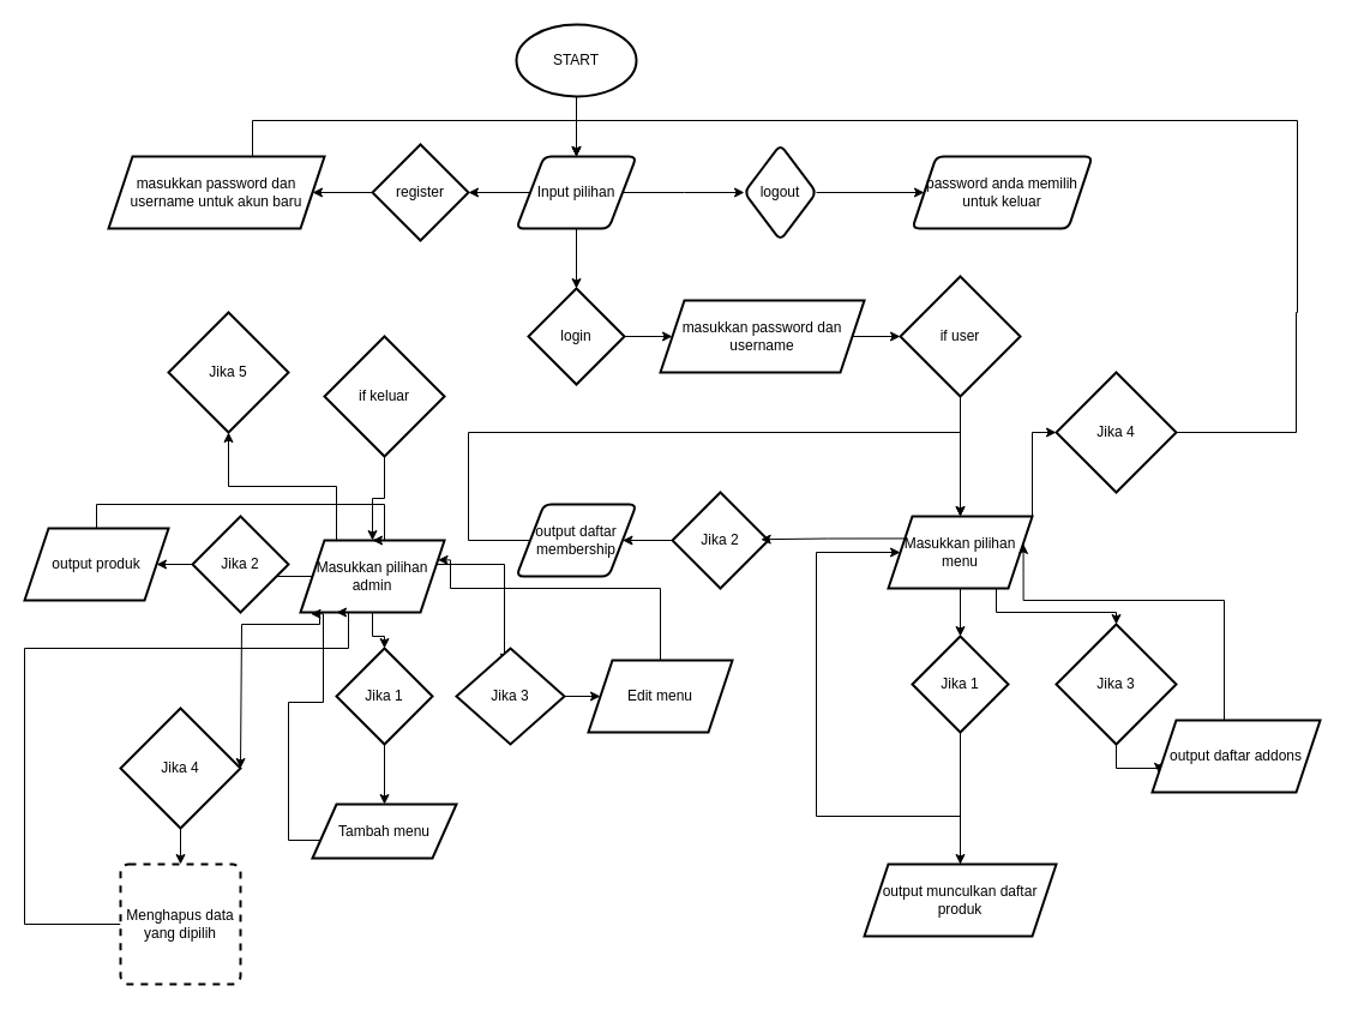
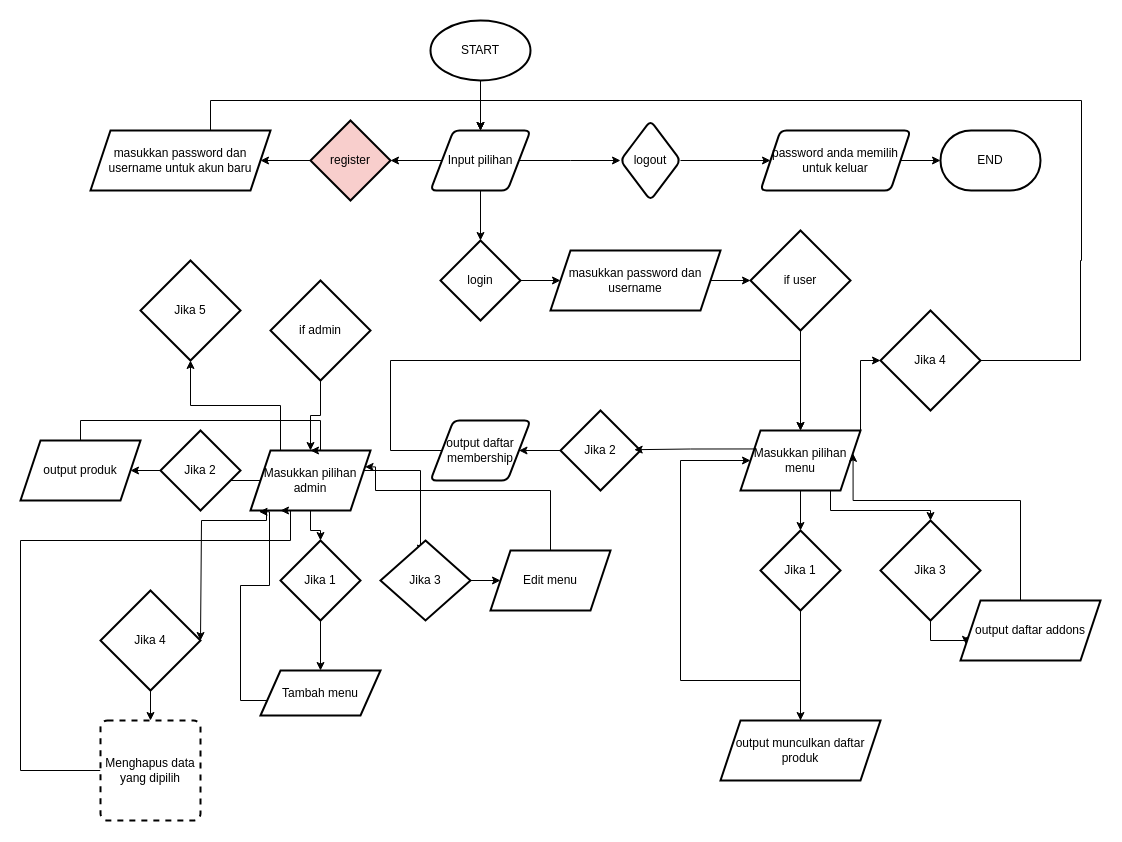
  <mxCell id="0" />
  <mxCell id="1" parent="0" />
  <mxCell id="2" value="" style="edgeStyle=orthogonalEdgeStyle;rounded=0;orthogonalLoop=1;jettySize=auto;html=1;" edge="1" parent="1" source="9" target="5"><mxGeometry relative="1" as="geometry"><Array as="points"><mxPoint x="480" y="130" /><mxPoint x="480" y="130" /></Array></mxGeometry></mxCell>
  <mxCell id="3" value="START" style="strokeWidth=2;html=1;shape=mxgraph.flowchart.start_1;whiteSpace=wrap;" vertex="1" parent="1"><mxGeometry x="430" y="20" width="100" height="60" as="geometry" /></mxCell>
  <mxCell id="4" value="" style="edgeStyle=orthogonalEdgeStyle;rounded=0;orthogonalLoop=1;jettySize=auto;html=1;" edge="1" parent="1" source="5" target="11"><mxGeometry relative="1" as="geometry" /></mxCell>
  <mxCell id="5" value="login" style="rhombus;whiteSpace=wrap;html=1;strokeWidth=2;" vertex="1" parent="1"><mxGeometry x="440" y="240" width="80" height="80" as="geometry" /></mxCell>
  <mxCell id="6" value="" style="edgeStyle=orthogonalEdgeStyle;rounded=0;orthogonalLoop=1;jettySize=auto;html=1;" edge="1" parent="1" source="3" target="9"><mxGeometry relative="1" as="geometry"><mxPoint x="480" y="80" as="sourcePoint" /><mxPoint x="480" y="150" as="targetPoint" /><Array as="points" /></mxGeometry></mxCell>
  <mxCell id="7" value="" style="edgeStyle=orthogonalEdgeStyle;rounded=0;orthogonalLoop=1;jettySize=auto;html=1;" edge="1" parent="1" source="9" target="13"><mxGeometry relative="1" as="geometry" /></mxCell>
  <mxCell id="8" value="" style="edgeStyle=orthogonalEdgeStyle;rounded=0;orthogonalLoop=1;jettySize=auto;html=1;" edge="1" parent="1" source="9" target="30"><mxGeometry relative="1" as="geometry"><Array as="points"><mxPoint x="570" y="160" /><mxPoint x="570" y="160" /></Array></mxGeometry></mxCell>
  <mxCell id="9" value="Input pilihan" style="shape=parallelogram;html=1;strokeWidth=2;perimeter=parallelogramPerimeter;whiteSpace=wrap;rounded=1;arcSize=12;size=0.23;" vertex="1" parent="1"><mxGeometry x="430" y="130" width="100" height="60" as="geometry" /></mxCell>
  <mxCell id="10" value="" style="edgeStyle=orthogonalEdgeStyle;rounded=0;orthogonalLoop=1;jettySize=auto;html=1;" edge="1" parent="1" source="11" target="17"><mxGeometry relative="1" as="geometry" /></mxCell>
  <mxCell id="11" value="masukkan password dan username" style="shape=parallelogram;perimeter=parallelogramPerimeter;whiteSpace=wrap;html=1;fixedSize=1;strokeWidth=2;" vertex="1" parent="1"><mxGeometry x="550" y="250" width="170" height="60" as="geometry" /></mxCell>
  <mxCell id="12" value="" style="edgeStyle=orthogonalEdgeStyle;rounded=0;orthogonalLoop=1;jettySize=auto;html=1;" edge="1" parent="1" source="13" target="15"><mxGeometry relative="1" as="geometry" /></mxCell>
- <mxCell id="13" value="register" style="rhombus;whiteSpace=wrap;html=1;strokeWidth=2;" vertex="1" parent="1"><mxGeometry x="310" y="120" width="80" height="80" as="geometry" /></mxCell>
+ <mxCell id="13" value="register" style="rhombus;whiteSpace=wrap;html=1;strokeWidth=2;fillColor=#f8cecc;" vertex="1" parent="1"><mxGeometry x="310" y="120" width="80" height="80" as="geometry" /></mxCell>
  <mxCell id="14" style="edgeStyle=orthogonalEdgeStyle;rounded=0;orthogonalLoop=1;jettySize=auto;html=1;" edge="1" parent="1" source="15" target="9"><mxGeometry relative="1" as="geometry"><mxPoint x="180" y="50" as="targetPoint" /><Array as="points"><mxPoint x="210" y="100" /><mxPoint x="480" y="100" /></Array></mxGeometry></mxCell>
  <mxCell id="15" value="masukkan password dan username untuk akun baru" style="shape=parallelogram;perimeter=parallelogramPerimeter;whiteSpace=wrap;html=1;fixedSize=1;strokeWidth=2;" vertex="1" parent="1"><mxGeometry x="90" y="130" width="180" height="60" as="geometry" /></mxCell>
  <mxCell id="16" value="" style="edgeStyle=orthogonalEdgeStyle;rounded=0;orthogonalLoop=1;jettySize=auto;html=1;" edge="1" parent="1" source="17" target="21"><mxGeometry relative="1" as="geometry" /></mxCell>
  <mxCell id="17" value="if user" style="strokeWidth=2;html=1;shape=mxgraph.flowchart.decision;whiteSpace=wrap;" vertex="1" parent="1"><mxGeometry x="750" y="230" width="100" height="100" as="geometry" /></mxCell>
  <mxCell id="18" value="" style="edgeStyle=orthogonalEdgeStyle;rounded=0;orthogonalLoop=1;jettySize=auto;html=1;" edge="1" parent="1" source="21" target="23"><mxGeometry relative="1" as="geometry" /></mxCell>
  <mxCell id="19" style="edgeStyle=orthogonalEdgeStyle;rounded=0;orthogonalLoop=1;jettySize=auto;html=1;exitX=0.75;exitY=1;exitDx=0;exitDy=0;" edge="1" parent="1" source="21" target="34"><mxGeometry relative="1" as="geometry"><Array as="points"><mxPoint x="830" y="510" /><mxPoint x="930" y="510" /></Array></mxGeometry></mxCell>
  <mxCell id="20" style="edgeStyle=orthogonalEdgeStyle;rounded=0;orthogonalLoop=1;jettySize=auto;html=1;entryX=0;entryY=0.5;entryDx=0;entryDy=0;entryPerimeter=0;" edge="1" parent="1" source="21" target="41"><mxGeometry relative="1" as="geometry"><mxPoint x="1000" y="460" as="targetPoint" /><Array as="points"><mxPoint x="860" y="360" /></Array></mxGeometry></mxCell>
  <mxCell id="21" value="Masukkan pilihan menu" style="shape=parallelogram;perimeter=parallelogramPerimeter;whiteSpace=wrap;html=1;fixedSize=1;strokeWidth=2;" vertex="1" parent="1"><mxGeometry x="740" y="430" width="120" height="60" as="geometry" /></mxCell>
  <mxCell id="22" value="" style="edgeStyle=orthogonalEdgeStyle;rounded=0;orthogonalLoop=1;jettySize=auto;html=1;" edge="1" parent="1" source="23" target="25"><mxGeometry relative="1" as="geometry" /></mxCell>
  <mxCell id="23" value="Jika 1" style="rhombus;whiteSpace=wrap;html=1;strokeWidth=2;" vertex="1" parent="1"><mxGeometry x="760" y="530" width="80" height="80" as="geometry" /></mxCell>
  <mxCell id="24" style="edgeStyle=orthogonalEdgeStyle;rounded=0;orthogonalLoop=1;jettySize=auto;html=1;" edge="1" parent="1" source="25" target="21"><mxGeometry relative="1" as="geometry"><mxPoint x="710" y="460" as="targetPoint" /><mxPoint x="750" y="750" as="sourcePoint" /><Array as="points"><mxPoint x="680" y="680" /><mxPoint x="680" y="460" /></Array></mxGeometry></mxCell>
  <mxCell id="25" value="output munculkan daftar produk" style="shape=parallelogram;perimeter=parallelogramPerimeter;whiteSpace=wrap;html=1;fixedSize=1;strokeWidth=2;" vertex="1" parent="1"><mxGeometry x="720" y="720" width="160" height="60" as="geometry" /></mxCell>
  <mxCell id="26" value="" style="edgeStyle=orthogonalEdgeStyle;rounded=0;orthogonalLoop=1;jettySize=auto;html=1;" edge="1" parent="1" source="27" target="28"><mxGeometry relative="1" as="geometry" /></mxCell>
  <mxCell id="27" value="Jika 2" style="rhombus;whiteSpace=wrap;html=1;strokeWidth=2;" vertex="1" parent="1"><mxGeometry x="560" y="410" width="80" height="80" as="geometry" /></mxCell>
  <mxCell id="28" value="output daftar membership" style="shape=parallelogram;html=1;strokeWidth=2;perimeter=parallelogramPerimeter;whiteSpace=wrap;rounded=1;arcSize=12;size=0.23;" vertex="1" parent="1"><mxGeometry x="430" y="420" width="100" height="60" as="geometry" /></mxCell>
  <mxCell id="29" value="" style="edgeStyle=orthogonalEdgeStyle;rounded=0;orthogonalLoop=1;jettySize=auto;html=1;" edge="1" parent="1" source="30" target="32"><mxGeometry relative="1" as="geometry" /></mxCell>
  <mxCell id="30" value="logout" style="rhombus;whiteSpace=wrap;html=1;strokeWidth=2;rounded=1;arcSize=12;" vertex="1" parent="1"><mxGeometry x="620" y="120" width="60" height="80" as="geometry" /></mxCell>
+ <mxCell id="31" value="" style="edgeStyle=orthogonalEdgeStyle;rounded=0;orthogonalLoop=1;jettySize=auto;html=1;" edge="1" parent="1" source="32" target="38"><mxGeometry relative="1" as="geometry" /></mxCell>
  <mxCell id="32" value="password anda memilih untuk keluar" style="shape=parallelogram;perimeter=parallelogramPerimeter;whiteSpace=wrap;html=1;fixedSize=1;strokeWidth=2;rounded=1;arcSize=12;" vertex="1" parent="1"><mxGeometry x="760" y="130" width="150" height="60" as="geometry" /></mxCell>
  <mxCell id="33" style="edgeStyle=orthogonalEdgeStyle;rounded=0;orthogonalLoop=1;jettySize=auto;html=1;entryX=0;entryY=0.75;entryDx=0;entryDy=0;" edge="1" parent="1" source="34" target="37"><mxGeometry relative="1" as="geometry" /></mxCell>
  <mxCell id="34" value="Jika 3" style="strokeWidth=2;html=1;shape=mxgraph.flowchart.decision;whiteSpace=wrap;" vertex="1" parent="1"><mxGeometry x="880" y="520" width="100" height="100" as="geometry" /></mxCell>
  <mxCell id="35" style="edgeStyle=orthogonalEdgeStyle;rounded=0;orthogonalLoop=1;jettySize=auto;html=1;entryX=0.5;entryY=0;entryDx=0;entryDy=0;exitX=0;exitY=0.5;exitDx=0;exitDy=0;" edge="1" parent="1" source="28" target="21"><mxGeometry relative="1" as="geometry"><mxPoint x="380" y="360" as="targetPoint" /><Array as="points"><mxPoint x="390" y="450" /><mxPoint x="390" y="360" /><mxPoint x="800" y="360" /></Array></mxGeometry></mxCell>
  <mxCell id="36" style="edgeStyle=orthogonalEdgeStyle;rounded=0;orthogonalLoop=1;jettySize=auto;html=1;entryX=0.938;entryY=0.382;entryDx=0;entryDy=0;entryPerimeter=0;" edge="1" parent="1" source="37" target="21"><mxGeometry relative="1" as="geometry"><mxPoint x="1090" y="520" as="targetPoint" /><Array as="points"><mxPoint x="1020" y="500" /><mxPoint x="853" y="500" /></Array></mxGeometry></mxCell>
  <mxCell id="37" value="output daftar addons" style="shape=parallelogram;perimeter=parallelogramPerimeter;whiteSpace=wrap;html=1;fixedSize=1;strokeWidth=2;" vertex="1" parent="1"><mxGeometry x="960" y="600" width="140" height="60" as="geometry" /></mxCell>
+ <mxCell id="38" value="END" style="strokeWidth=2;html=1;shape=mxgraph.flowchart.terminator;whiteSpace=wrap;" vertex="1" parent="1"><mxGeometry x="940" y="130" width="100" height="60" as="geometry" /></mxCell>
  <mxCell id="39" style="edgeStyle=orthogonalEdgeStyle;rounded=0;orthogonalLoop=1;jettySize=auto;html=1;exitX=0;exitY=0.25;exitDx=0;exitDy=0;entryX=0.921;entryY=0.49;entryDx=0;entryDy=0;entryPerimeter=0;" edge="1" parent="1" source="21" target="27"><mxGeometry relative="1" as="geometry" /></mxCell>
  <mxCell id="40" style="edgeStyle=orthogonalEdgeStyle;rounded=0;orthogonalLoop=1;jettySize=auto;html=1;" edge="1" parent="1" source="41"><mxGeometry relative="1" as="geometry"><mxPoint x="480" y="130" as="targetPoint" /><Array as="points"><mxPoint x="1080" y="360" /><mxPoint x="1080" y="260" /><mxPoint x="1081" y="260" /><mxPoint x="1081" y="100" /><mxPoint x="480" y="100" /></Array></mxGeometry></mxCell>
  <mxCell id="41" value="Jika 4" style="strokeWidth=2;html=1;shape=mxgraph.flowchart.decision;whiteSpace=wrap;" vertex="1" parent="1"><mxGeometry x="880" y="310" width="100" height="100" as="geometry" /></mxCell>
  <mxCell id="42" value="" style="edgeStyle=orthogonalEdgeStyle;rounded=0;orthogonalLoop=1;jettySize=auto;html=1;" edge="1" parent="1" source="43" target="49"><mxGeometry relative="1" as="geometry" /></mxCell>
- <mxCell id="43" value="if keluar" style="strokeWidth=2;html=1;shape=mxgraph.flowchart.decision;whiteSpace=wrap;" vertex="1" parent="1"><mxGeometry x="270" y="280" width="100" height="100" as="geometry" /></mxCell>
+ <mxCell id="43" value="if admin" style="strokeWidth=2;html=1;shape=mxgraph.flowchart.decision;whiteSpace=wrap;" vertex="1" parent="1"><mxGeometry x="270" y="280" width="100" height="100" as="geometry" /></mxCell>
  <mxCell id="44" value="" style="edgeStyle=orthogonalEdgeStyle;rounded=0;orthogonalLoop=1;jettySize=auto;html=1;" edge="1" parent="1" source="49" target="51"><mxGeometry relative="1" as="geometry" /></mxCell>
  <mxCell id="45" value="" style="edgeStyle=orthogonalEdgeStyle;rounded=0;orthogonalLoop=1;jettySize=auto;html=1;" edge="1" parent="1" source="49" target="54"><mxGeometry relative="1" as="geometry" /></mxCell>
  <mxCell id="46" style="edgeStyle=orthogonalEdgeStyle;rounded=0;orthogonalLoop=1;jettySize=auto;html=1;entryX=0.5;entryY=0.1;entryDx=0;entryDy=0;entryPerimeter=0;" edge="1" parent="1" source="49" target="58"><mxGeometry relative="1" as="geometry"><mxPoint x="400" y="540" as="targetPoint" /><Array as="points"><mxPoint x="420" y="470" /></Array></mxGeometry></mxCell>
  <mxCell id="47" style="edgeStyle=orthogonalEdgeStyle;rounded=0;orthogonalLoop=1;jettySize=auto;html=1;exitX=0;exitY=0.75;exitDx=0;exitDy=0;" edge="1" parent="1" source="49"><mxGeometry relative="1" as="geometry"><mxPoint x="200" y="640" as="targetPoint" /><Array as="points"><mxPoint x="266" y="520" /><mxPoint x="201" y="520" /><mxPoint x="201" y="640" /></Array></mxGeometry></mxCell>
  <mxCell id="48" style="edgeStyle=orthogonalEdgeStyle;rounded=0;orthogonalLoop=1;jettySize=auto;html=1;exitX=0.25;exitY=0;exitDx=0;exitDy=0;entryX=0.5;entryY=1;entryDx=0;entryDy=0;entryPerimeter=0;" edge="1" parent="1" source="49" target="64"><mxGeometry relative="1" as="geometry"><mxPoint x="190" y="320" as="targetPoint" /></mxGeometry></mxCell>
  <mxCell id="49" value="Masukkan pilihan admin" style="shape=parallelogram;perimeter=parallelogramPerimeter;whiteSpace=wrap;html=1;fixedSize=1;strokeWidth=2;" vertex="1" parent="1"><mxGeometry x="250" y="450" width="120" height="60" as="geometry" /></mxCell>
  <mxCell id="50" value="" style="edgeStyle=orthogonalEdgeStyle;rounded=0;orthogonalLoop=1;jettySize=auto;html=1;" edge="1" parent="1" source="51" target="52"><mxGeometry relative="1" as="geometry" /></mxCell>
  <mxCell id="51" value="Jika 1" style="rhombus;whiteSpace=wrap;html=1;strokeWidth=2;" vertex="1" parent="1"><mxGeometry x="280" y="540" width="80" height="80" as="geometry" /></mxCell>
  <mxCell id="52" value="Tambah menu" style="shape=parallelogram;perimeter=parallelogramPerimeter;whiteSpace=wrap;html=1;fixedSize=1;strokeWidth=2;" vertex="1" parent="1"><mxGeometry x="260" y="670" width="120" height="45" as="geometry" /></mxCell>
  <mxCell id="53" value="" style="edgeStyle=orthogonalEdgeStyle;rounded=0;orthogonalLoop=1;jettySize=auto;html=1;" edge="1" parent="1" source="54" target="56"><mxGeometry relative="1" as="geometry" /></mxCell>
  <mxCell id="54" value="Jika 2" style="rhombus;whiteSpace=wrap;html=1;strokeWidth=2;" vertex="1" parent="1"><mxGeometry x="160" y="430" width="80" height="80" as="geometry" /></mxCell>
  <mxCell id="55" style="edgeStyle=orthogonalEdgeStyle;rounded=0;orthogonalLoop=1;jettySize=auto;html=1;entryX=0.5;entryY=0;entryDx=0;entryDy=0;" edge="1" parent="1" source="56" target="49"><mxGeometry relative="1" as="geometry"><mxPoint x="60" y="400" as="targetPoint" /><Array as="points"><mxPoint x="80" y="420" /><mxPoint x="320" y="420" /></Array></mxGeometry></mxCell>
  <mxCell id="56" value="output produk" style="shape=parallelogram;perimeter=parallelogramPerimeter;whiteSpace=wrap;html=1;fixedSize=1;strokeWidth=2;" vertex="1" parent="1"><mxGeometry x="20" y="440" width="120" height="60" as="geometry" /></mxCell>
  <mxCell id="57" value="" style="edgeStyle=orthogonalEdgeStyle;rounded=0;orthogonalLoop=1;jettySize=auto;html=1;" edge="1" parent="1" source="58" target="60"><mxGeometry relative="1" as="geometry" /></mxCell>
  <mxCell id="58" value="Jika 3" style="strokeWidth=2;html=1;shape=mxgraph.flowchart.decision;whiteSpace=wrap;" vertex="1" parent="1"><mxGeometry x="380" y="540" width="90" height="80" as="geometry" /></mxCell>
  <mxCell id="59" style="edgeStyle=orthogonalEdgeStyle;rounded=0;orthogonalLoop=1;jettySize=auto;html=1;entryX=1;entryY=0.25;entryDx=0;entryDy=0;" edge="1" parent="1" source="60" target="49"><mxGeometry relative="1" as="geometry"><mxPoint x="570" y="510" as="targetPoint" /><Array as="points"><mxPoint x="550" y="490" /><mxPoint x="375" y="490" /></Array></mxGeometry></mxCell>
  <mxCell id="60" value="Edit menu" style="shape=parallelogram;perimeter=parallelogramPerimeter;whiteSpace=wrap;html=1;fixedSize=1;strokeWidth=2;" vertex="1" parent="1"><mxGeometry x="490" y="550" width="120" height="60" as="geometry" /></mxCell>
  <mxCell id="61" style="edgeStyle=orthogonalEdgeStyle;rounded=0;orthogonalLoop=1;jettySize=auto;html=1;entryX=0.071;entryY=1.021;entryDx=0;entryDy=0;entryPerimeter=0;" edge="1" parent="1" source="52" target="49"><mxGeometry relative="1" as="geometry"><Array as="points"><mxPoint x="240" y="700" /><mxPoint x="240" y="585" /><mxPoint x="269" y="585" /></Array></mxGeometry></mxCell>
  <mxCell id="62" value="" style="edgeStyle=orthogonalEdgeStyle;rounded=0;orthogonalLoop=1;jettySize=auto;html=1;entryX=0.5;entryY=0;entryDx=0;entryDy=0;" edge="1" parent="1" source="63" target="66"><mxGeometry relative="1" as="geometry"><mxPoint x="150" y="790" as="targetPoint" /></mxGeometry></mxCell>
  <mxCell id="63" value="Jika 4" style="strokeWidth=2;html=1;shape=mxgraph.flowchart.decision;whiteSpace=wrap;" vertex="1" parent="1"><mxGeometry x="100" y="590" width="100" height="100" as="geometry" /></mxCell>
  <mxCell id="64" value="Jika 5" style="strokeWidth=2;html=1;shape=mxgraph.flowchart.decision;whiteSpace=wrap;" vertex="1" parent="1"><mxGeometry x="140" y="260" width="100" height="100" as="geometry" /></mxCell>
  <mxCell id="65" style="edgeStyle=orthogonalEdgeStyle;rounded=0;orthogonalLoop=1;jettySize=auto;html=1;entryX=0.25;entryY=1;entryDx=0;entryDy=0;" edge="1" parent="1" source="66" target="49"><mxGeometry relative="1" as="geometry"><mxPoint x="50" y="540" as="targetPoint" /><Array as="points"><mxPoint x="20" y="770" /><mxPoint x="20" y="540" /><mxPoint x="290" y="540" /></Array></mxGeometry></mxCell>
  <mxCell id="66" value="Menghapus data yang dipilih" style="rounded=1;whiteSpace=wrap;html=1;absoluteArcSize=1;arcSize=14;strokeWidth=2;dashed=1;" vertex="1" parent="1"><mxGeometry x="100" y="720" width="100" height="100" as="geometry" /></mxCell>
